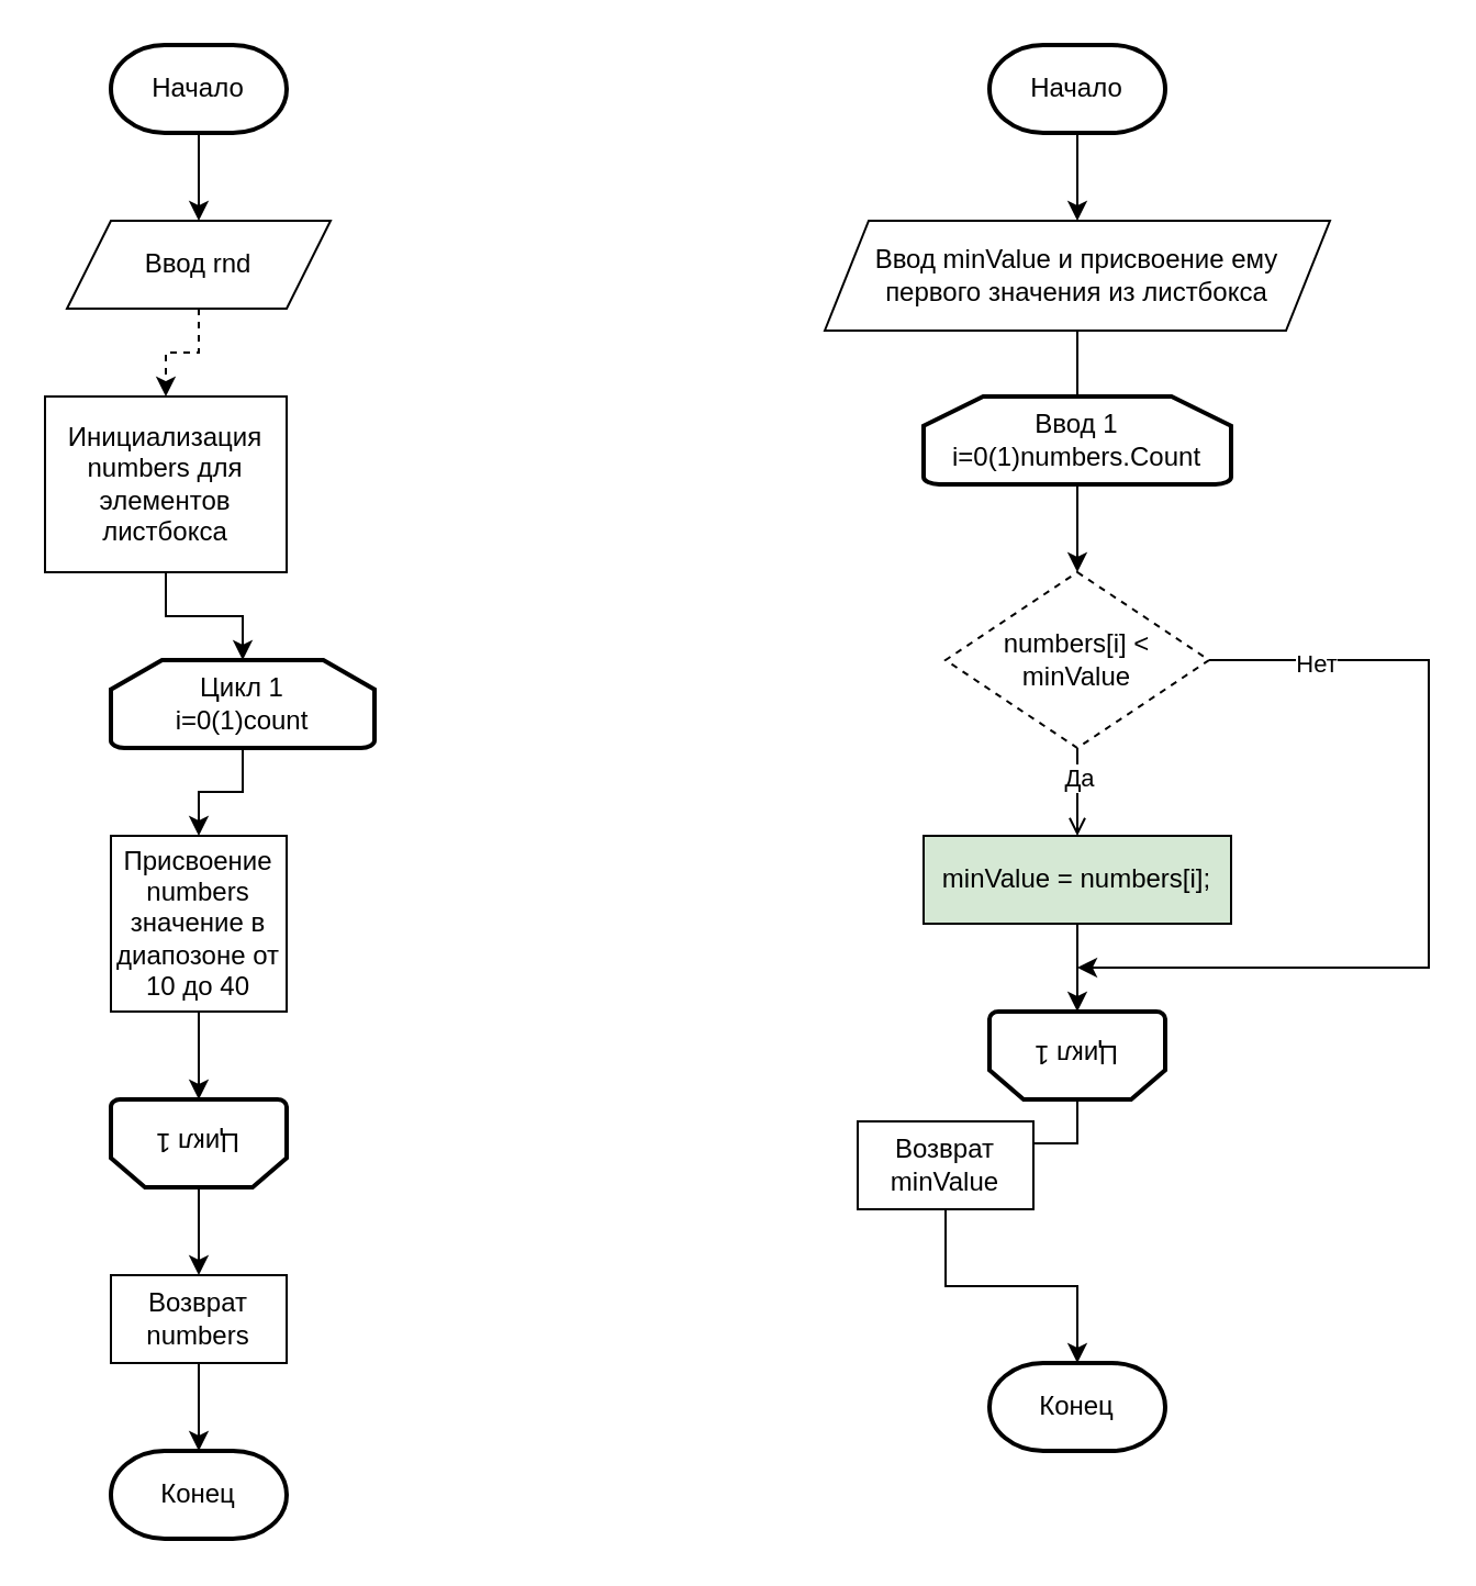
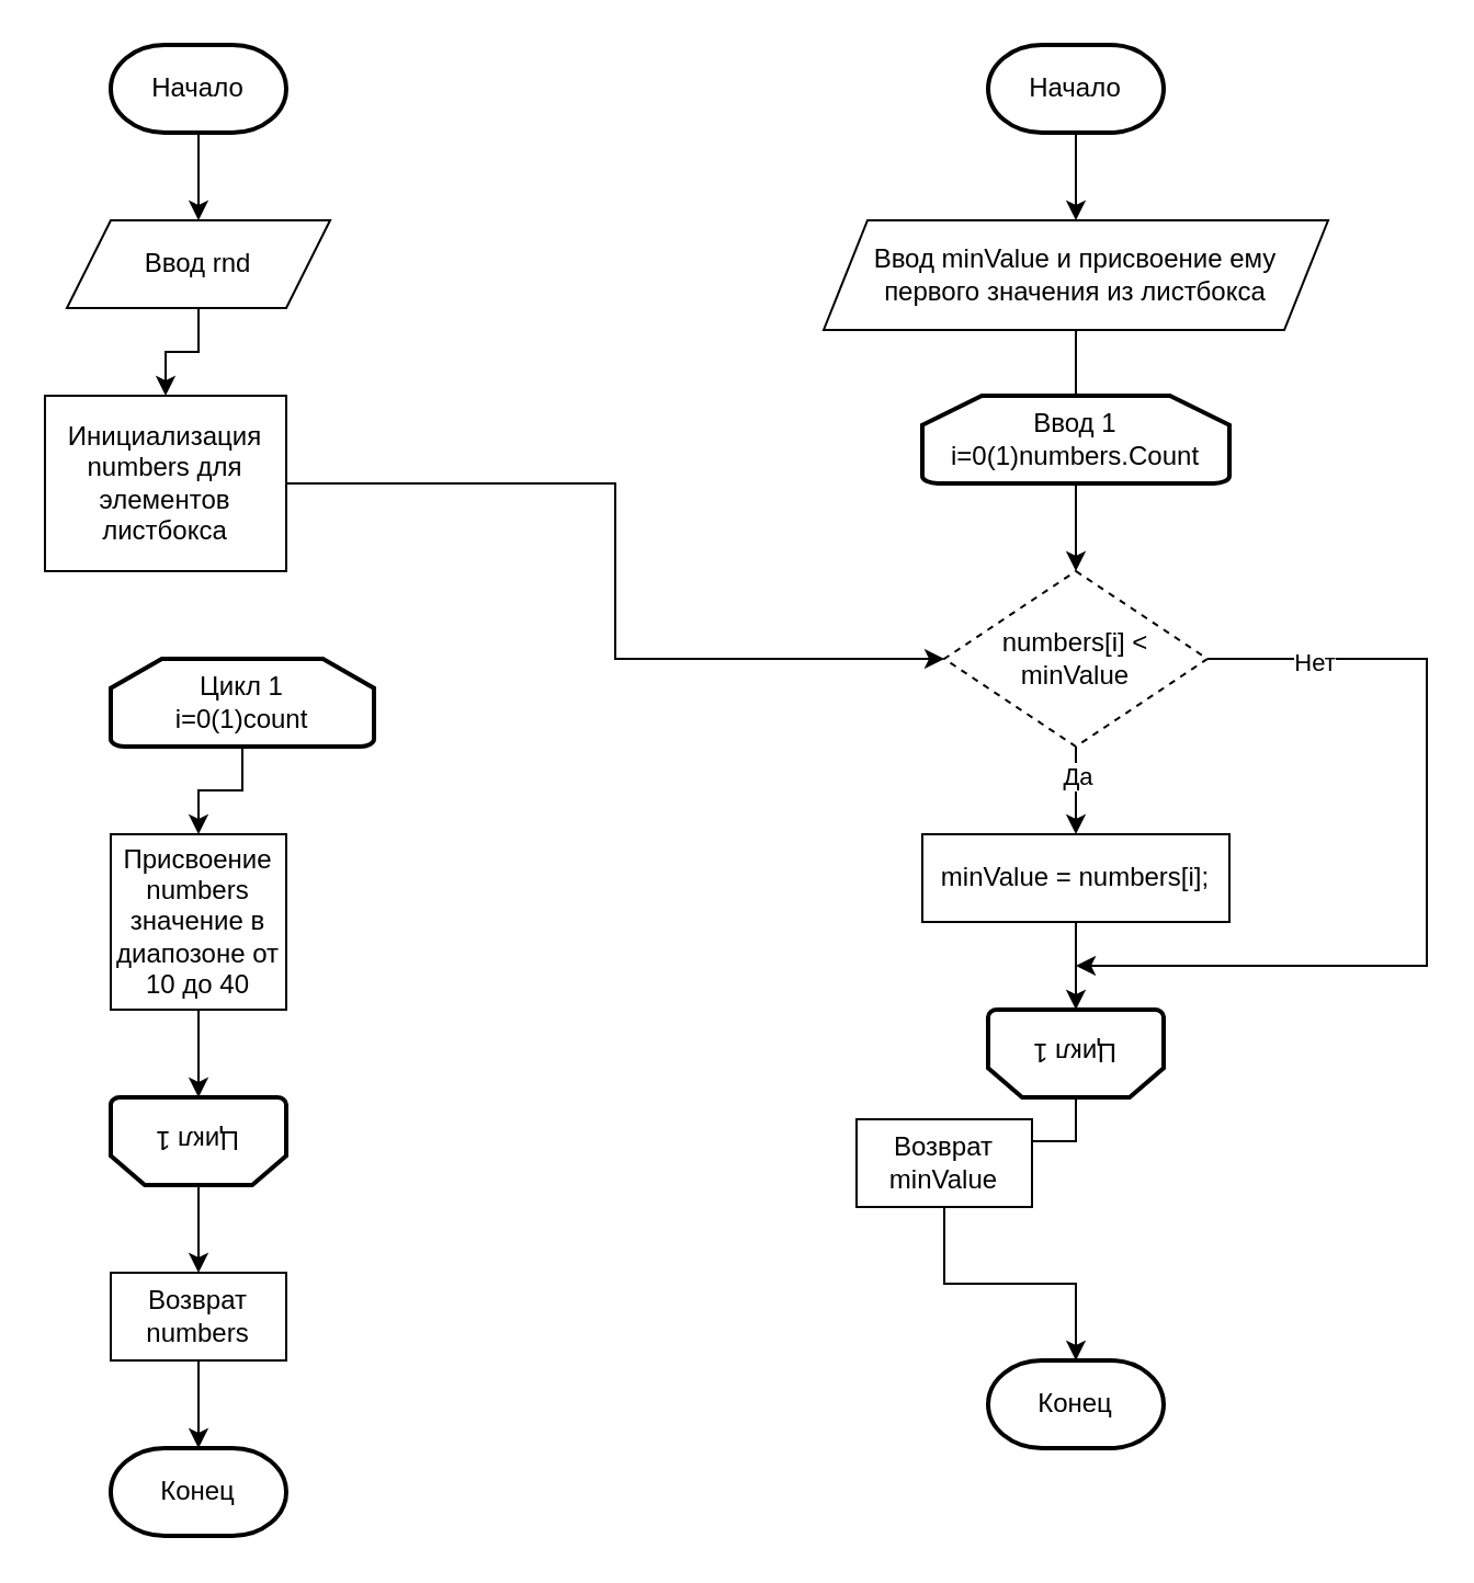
  <mxCell id="0" />
  <mxCell id="1" parent="0" />
- <mxCell id="2" value="" style="edgeStyle=orthogonalEdgeStyle;rounded=0;orthogonalLoop=1;jettySize=auto;html=1;dashed=1;" edge="1" parent="1" source="3" target="5"><mxGeometry relative="1" as="geometry" /></mxCell>
+ <mxCell id="2" value="" style="edgeStyle=orthogonalEdgeStyle;rounded=0;orthogonalLoop=1;jettySize=auto;html=1;" edge="1" parent="1" source="3" target="5"><mxGeometry relative="1" as="geometry" /></mxCell>
  <mxCell id="3" value="Ввод rnd" style="shape=parallelogram;perimeter=parallelogramPerimeter;whiteSpace=wrap;html=1;fixedSize=1;" vertex="1" parent="1"><mxGeometry x="30" y="100" width="120" height="40" as="geometry" /></mxCell>
- <mxCell id="4" value="" style="edgeStyle=orthogonalEdgeStyle;rounded=0;orthogonalLoop=1;jettySize=auto;html=1;" edge="1" parent="1" source="5" target="7"><mxGeometry relative="1" as="geometry" /></mxCell>
+ <mxCell id="4" value="" style="edgeStyle=orthogonalEdgeStyle;rounded=0;orthogonalLoop=1;jettySize=auto;html=1;" edge="1" parent="1" source="5" target="24"><mxGeometry relative="1" as="geometry" /></mxCell>
  <mxCell id="5" value="Инициализация numbers для элементов листбокса" style="rounded=0;whiteSpace=wrap;html=1;" vertex="1" parent="1"><mxGeometry x="20" y="180" width="110" height="80" as="geometry" /></mxCell>
  <mxCell id="6" value="" style="edgeStyle=orthogonalEdgeStyle;rounded=0;orthogonalLoop=1;jettySize=auto;html=1;" edge="1" parent="1" source="7" target="9"><mxGeometry relative="1" as="geometry" /></mxCell>
  <mxCell id="7" value="Цикл 1&lt;div&gt;i=0(1)count&lt;/div&gt;" style="strokeWidth=2;html=1;shape=mxgraph.flowchart.loop_limit;whiteSpace=wrap;" vertex="1" parent="1"><mxGeometry x="50" y="300" width="120" height="40" as="geometry" /></mxCell>
  <mxCell id="8" value="" style="edgeStyle=orthogonalEdgeStyle;rounded=0;orthogonalLoop=1;jettySize=auto;html=1;" edge="1" parent="1" source="9" target="11"><mxGeometry relative="1" as="geometry" /></mxCell>
  <mxCell id="9" value="Присвоение numbers значение в диапозоне от 10 до 40" style="rounded=0;whiteSpace=wrap;html=1;" vertex="1" parent="1"><mxGeometry x="50" y="380" width="80" height="80" as="geometry" /></mxCell>
  <mxCell id="10" value="" style="edgeStyle=orthogonalEdgeStyle;rounded=0;orthogonalLoop=1;jettySize=auto;html=1;" edge="1" parent="1" source="11" target="13"><mxGeometry relative="1" as="geometry" /></mxCell>
  <mxCell id="11" value="Цикл 1" style="strokeWidth=2;html=1;shape=mxgraph.flowchart.loop_limit;whiteSpace=wrap;rotation=-180;" vertex="1" parent="1"><mxGeometry x="50" y="500" width="80" height="40" as="geometry" /></mxCell>
  <mxCell id="12" value="" style="edgeStyle=orthogonalEdgeStyle;rounded=0;orthogonalLoop=1;jettySize=auto;html=1;" edge="1" parent="1" source="13" target="14"><mxGeometry relative="1" as="geometry" /></mxCell>
  <mxCell id="13" value="Возврат numbers" style="rounded=0;whiteSpace=wrap;html=1;" vertex="1" parent="1"><mxGeometry x="50" y="580" width="80" height="40" as="geometry" /></mxCell>
  <mxCell id="14" value="Конец" style="strokeWidth=2;html=1;shape=mxgraph.flowchart.terminator;whiteSpace=wrap;" vertex="1" parent="1"><mxGeometry x="50" y="660" width="80" height="40" as="geometry" /></mxCell>
  <mxCell id="15" style="edgeStyle=orthogonalEdgeStyle;rounded=0;orthogonalLoop=1;jettySize=auto;html=1;exitX=0.5;exitY=1;exitDx=0;exitDy=0;exitPerimeter=0;entryX=0.5;entryY=0;entryDx=0;entryDy=0;" edge="1" parent="1" source="16" target="3"><mxGeometry relative="1" as="geometry" /></mxCell>
  <mxCell id="16" value="Начало" style="strokeWidth=2;html=1;shape=mxgraph.flowchart.terminator;whiteSpace=wrap;" vertex="1" parent="1"><mxGeometry x="50" y="20" width="80" height="40" as="geometry" /></mxCell>
  <mxCell id="17" value="" style="edgeStyle=orthogonalEdgeStyle;rounded=0;orthogonalLoop=1;jettySize=auto;html=1;" edge="1" parent="1" source="18" target="20"><mxGeometry relative="1" as="geometry" /></mxCell>
  <mxCell id="18" value="Начало" style="strokeWidth=2;html=1;shape=mxgraph.flowchart.terminator;whiteSpace=wrap;" vertex="1" parent="1"><mxGeometry x="450" y="20" width="80" height="40" as="geometry" /></mxCell>
  <mxCell id="19" value="" style="edgeStyle=orthogonalEdgeStyle;rounded=0;orthogonalLoop=1;jettySize=auto;html=1;" edge="1" parent="1" source="20" target="24"><mxGeometry relative="1" as="geometry" /></mxCell>
  <mxCell id="20" value="Ввод minValue и присвоение ему первого значения из листбокса" style="shape=parallelogram;perimeter=parallelogramPerimeter;whiteSpace=wrap;html=1;fixedSize=1;" vertex="1" parent="1"><mxGeometry x="375" y="100" width="230" height="50" as="geometry" /></mxCell>
  <mxCell id="21" value="Ввод 1&lt;div&gt;i=0(1)numbers.Count&lt;/div&gt;" style="strokeWidth=2;html=1;shape=mxgraph.flowchart.loop_limit;whiteSpace=wrap;" vertex="1" parent="1"><mxGeometry x="420" y="180" width="140" height="40" as="geometry" /></mxCell>
- <mxCell id="22" style="edgeStyle=orthogonalEdgeStyle;rounded=0;orthogonalLoop=1;jettySize=auto;html=1;entryX=0.5;entryY=0;entryDx=0;entryDy=0;endArrow=open;" edge="1" parent="1" source="24" target="26"><mxGeometry relative="1" as="geometry" /></mxCell>
+ <mxCell id="22" style="edgeStyle=orthogonalEdgeStyle;rounded=0;orthogonalLoop=1;jettySize=auto;html=1;entryX=0.5;entryY=0;entryDx=0;entryDy=0;" edge="1" parent="1" source="24" target="26"><mxGeometry relative="1" as="geometry" /></mxCell>
  <mxCell id="23" value="Да" style="edgeLabel;html=1;align=center;verticalAlign=middle;resizable=0;points=[];" vertex="1" connectable="0" parent="22"><mxGeometry x="-0.35" relative="1" as="geometry"><mxPoint as="offset" /></mxGeometry></mxCell>
  <mxCell id="24" value="numbers[i] &amp;lt; minValue" style="rhombus;whiteSpace=wrap;html=1;dashed=1;" vertex="1" parent="1"><mxGeometry x="430" y="260" width="120" height="80" as="geometry" /></mxCell>
  <mxCell id="25" value="" style="edgeStyle=orthogonalEdgeStyle;rounded=0;orthogonalLoop=1;jettySize=auto;html=1;" edge="1" parent="1" source="26" target="28"><mxGeometry relative="1" as="geometry" /></mxCell>
- <mxCell id="26" value="minValue = numbers[i];" style="rounded=0;whiteSpace=wrap;html=1;fillColor=#d5e8d4;" vertex="1" parent="1"><mxGeometry x="420" y="380" width="140" height="40" as="geometry" /></mxCell>
+ <mxCell id="26" value="minValue = numbers[i];" style="rounded=0;whiteSpace=wrap;html=1;" vertex="1" parent="1"><mxGeometry x="420" y="380" width="140" height="40" as="geometry" /></mxCell>
  <mxCell id="27" value="" style="edgeStyle=orthogonalEdgeStyle;rounded=0;orthogonalLoop=1;jettySize=auto;html=1;" edge="1" parent="1" source="28" target="30"><mxGeometry relative="1" as="geometry" /></mxCell>
  <mxCell id="28" value="Цикл 1" style="strokeWidth=2;html=1;shape=mxgraph.flowchart.loop_limit;whiteSpace=wrap;rotation=-180;" vertex="1" parent="1"><mxGeometry x="450" y="460" width="80" height="40" as="geometry" /></mxCell>
  <mxCell id="29" value="" style="edgeStyle=orthogonalEdgeStyle;rounded=0;orthogonalLoop=1;jettySize=auto;html=1;" edge="1" parent="1" source="30" target="31"><mxGeometry relative="1" as="geometry" /></mxCell>
  <mxCell id="30" value="Возврат minValue" style="rounded=0;whiteSpace=wrap;html=1;" vertex="1" parent="1"><mxGeometry x="390" y="510" width="80" height="40" as="geometry" /></mxCell>
  <mxCell id="31" value="Конец" style="strokeWidth=2;html=1;shape=mxgraph.flowchart.terminator;whiteSpace=wrap;" vertex="1" parent="1"><mxGeometry x="450" y="620" width="80" height="40" as="geometry" /></mxCell>
  <mxCell id="32" value="" style="endArrow=classic;html=1;rounded=0;exitX=1;exitY=0.5;exitDx=0;exitDy=0;" edge="1" parent="1" source="24"><mxGeometry width="50" height="50" relative="1" as="geometry"><mxPoint x="570" y="330" as="sourcePoint" /><mxPoint x="490" y="440" as="targetPoint" /><Array as="points"><mxPoint x="650" y="300" /><mxPoint x="650" y="440" /><mxPoint x="590" y="440" /></Array></mxGeometry></mxCell>
  <mxCell id="33" value="Нет" style="edgeLabel;html=1;align=center;verticalAlign=middle;resizable=0;points=[];" vertex="1" connectable="0" parent="32"><mxGeometry x="-0.76" y="-1" relative="1" as="geometry"><mxPoint as="offset" /></mxGeometry></mxCell>
